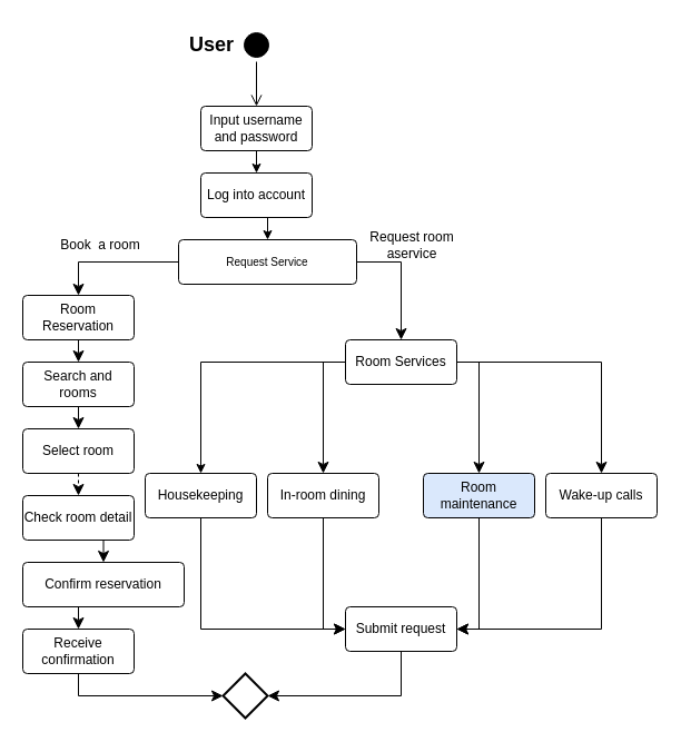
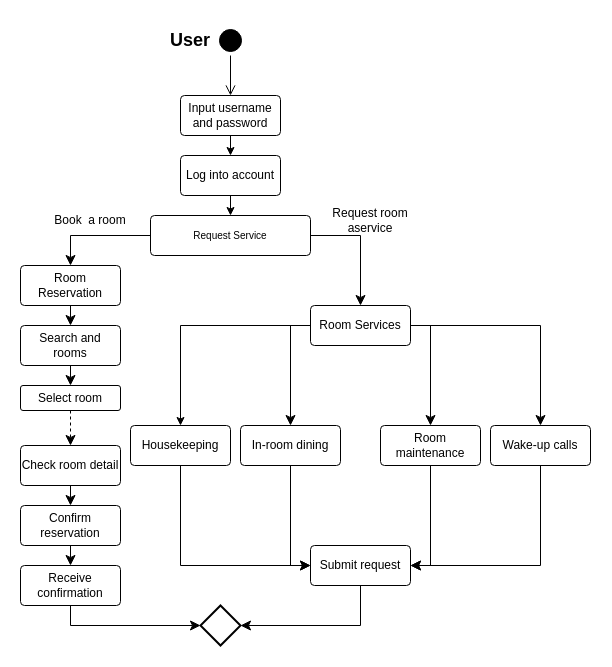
  <mxCell id="0" />
  <mxCell id="1" parent="0" />
  <mxCell id="2" style="edgeStyle=orthogonalEdgeStyle;rounded=0;orthogonalLoop=1;jettySize=auto;html=1;entryX=0.5;entryY=0;entryDx=0;entryDy=0;exitX=0;exitY=0.5;exitDx=0;exitDy=0;" edge="1" parent="1" source="5"><mxGeometry relative="1" as="geometry"><Array as="points"><mxPoint x="180" y="325" /></Array><mxPoint x="180" y="425" as="targetPoint" /></mxGeometry></mxCell>
- <mxCell id="3" value="&lt;span style=&quot;font-size: 10px;&quot;&gt;Request Service&lt;/span&gt;" style="rounded=1;arcSize=10;whiteSpace=wrap;html=1;align=center;" vertex="1" parent="1"><mxGeometry x="160" y="215" width="160" height="40" as="geometry" /></mxCell>
+ <mxCell id="3" value="&lt;span style=&quot;font-size: 10px;&quot;&gt;Request Service&lt;/span&gt;" style="rounded=1;arcSize=10;whiteSpace=wrap;html=1;align=center;" vertex="1" parent="1"><mxGeometry x="150" y="215" width="160" height="40" as="geometry" /></mxCell>
  <mxCell id="4" value="Room Reservation" style="rounded=1;arcSize=10;whiteSpace=wrap;html=1;align=center;" vertex="1" parent="1"><mxGeometry x="20" y="265" width="100" height="40" as="geometry" /></mxCell>
  <mxCell id="5" value="Room Services" style="rounded=1;arcSize=10;whiteSpace=wrap;html=1;align=center;" vertex="1" parent="1"><mxGeometry x="310" y="305" width="100" height="40" as="geometry" /></mxCell>
  <mxCell id="6" value="Search and rooms" style="rounded=1;arcSize=10;whiteSpace=wrap;html=1;align=center;" vertex="1" parent="1"><mxGeometry x="20" y="325" width="100" height="40" as="geometry" /></mxCell>
- <mxCell id="7" value="Select room" style="rounded=1;arcSize=10;whiteSpace=wrap;html=1;align=center;" vertex="1" parent="1"><mxGeometry x="20" y="385" width="100" height="40" as="geometry" /></mxCell>
+ <mxCell id="7" value="Select room" style="rounded=1;arcSize=10;whiteSpace=wrap;html=1;align=center;" vertex="1" parent="1"><mxGeometry x="20" y="385" width="100" height="25" as="geometry" /></mxCell>
  <mxCell id="8" value="Check room detail" style="rounded=1;arcSize=10;whiteSpace=wrap;html=1;align=center;" vertex="1" parent="1"><mxGeometry x="20" y="445" width="100" height="40" as="geometry" /></mxCell>
- <mxCell id="9" value="Confirm reservation" style="rounded=1;arcSize=10;whiteSpace=wrap;html=1;align=center;" vertex="1" parent="1"><mxGeometry x="20" y="505" width="145" height="40" as="geometry" /></mxCell>
+ <mxCell id="9" value="Confirm reservation" style="rounded=1;arcSize=10;whiteSpace=wrap;html=1;align=center;" vertex="1" parent="1"><mxGeometry x="20" y="505" width="100" height="40" as="geometry" /></mxCell>
  <mxCell id="10" value="Receive confirmation" style="rounded=1;arcSize=10;whiteSpace=wrap;html=1;align=center;" vertex="1" parent="1"><mxGeometry x="20" y="565" width="100" height="40" as="geometry" /></mxCell>
  <mxCell id="11" value="Housekeeping" style="rounded=1;arcSize=10;whiteSpace=wrap;html=1;align=center;" vertex="1" parent="1"><mxGeometry x="130" y="425" width="100" height="40" as="geometry" /></mxCell>
  <mxCell id="12" value="In-room dining" style="rounded=1;arcSize=10;whiteSpace=wrap;html=1;align=center;" vertex="1" parent="1"><mxGeometry x="240" y="425" width="100" height="40" as="geometry" /></mxCell>
- <mxCell id="13" value="Room maintenance" style="rounded=1;arcSize=10;whiteSpace=wrap;html=1;align=center;fillColor=#dae8fc;" vertex="1" parent="1"><mxGeometry x="380" y="425" width="100" height="40" as="geometry" /></mxCell>
+ <mxCell id="13" value="Room maintenance" style="rounded=1;arcSize=10;whiteSpace=wrap;html=1;align=center;" vertex="1" parent="1"><mxGeometry x="380" y="425" width="100" height="40" as="geometry" /></mxCell>
  <mxCell id="14" value="Wake-up calls" style="rounded=1;arcSize=10;whiteSpace=wrap;html=1;align=center;" vertex="1" parent="1"><mxGeometry x="490" y="425" width="100" height="40" as="geometry" /></mxCell>
  <mxCell id="15" value="Submit request" style="rounded=1;arcSize=10;whiteSpace=wrap;html=1;align=center;" vertex="1" parent="1"><mxGeometry x="310" y="545" width="100" height="40" as="geometry" /></mxCell>
  <mxCell id="16" value="" style="strokeWidth=2;html=1;shape=mxgraph.flowchart.decision;whiteSpace=wrap;" vertex="1" parent="1"><mxGeometry x="200" y="605" width="40" height="40" as="geometry" /></mxCell>
  <mxCell id="17" value="" style="edgeStyle=segmentEdgeStyle;endArrow=classic;html=1;curved=0;rounded=0;endSize=8;startSize=8;entryX=0.5;entryY=0;entryDx=0;entryDy=0;exitX=0;exitY=0.5;exitDx=0;exitDy=0;" edge="1" parent="1" source="3" target="4"><mxGeometry width="50" height="50" relative="1" as="geometry"><mxPoint x="400" y="565" as="sourcePoint" /><mxPoint x="450" y="515" as="targetPoint" /></mxGeometry></mxCell>
  <mxCell id="18" value="" style="edgeStyle=segmentEdgeStyle;endArrow=classic;html=1;curved=0;rounded=0;endSize=8;startSize=8;entryX=0.5;entryY=0;entryDx=0;entryDy=0;exitX=0.5;exitY=1;exitDx=0;exitDy=0;" edge="1" parent="1" source="4" target="6"><mxGeometry width="50" height="50" relative="1" as="geometry"><mxPoint x="360" y="480" as="sourcePoint" /><mxPoint x="280" y="570" as="targetPoint" /></mxGeometry></mxCell>
  <mxCell id="19" value="" style="edgeStyle=segmentEdgeStyle;endArrow=classic;html=1;curved=0;rounded=0;endSize=8;startSize=8;entryX=0.5;entryY=0;entryDx=0;entryDy=0;exitX=0.5;exitY=1;exitDx=0;exitDy=0;dashed=1;" edge="1" parent="1" source="7" target="8"><mxGeometry width="50" height="50" relative="1" as="geometry"><mxPoint x="450" y="555" as="sourcePoint" /><mxPoint x="450" y="645" as="targetPoint" /></mxGeometry></mxCell>
  <mxCell id="20" value="" style="edgeStyle=segmentEdgeStyle;endArrow=classic;html=1;curved=0;rounded=0;endSize=8;startSize=8;entryX=0.5;entryY=0;entryDx=0;entryDy=0;exitX=0.5;exitY=1;exitDx=0;exitDy=0;" edge="1" parent="1" source="6" target="7"><mxGeometry width="50" height="50" relative="1" as="geometry"><mxPoint x="460" y="565" as="sourcePoint" /><mxPoint x="460" y="655" as="targetPoint" /></mxGeometry></mxCell>
  <mxCell id="21" value="" style="edgeStyle=segmentEdgeStyle;endArrow=classic;html=1;curved=0;rounded=0;endSize=8;startSize=8;entryX=0.5;entryY=0;entryDx=0;entryDy=0;exitX=0.5;exitY=1;exitDx=0;exitDy=0;" edge="1" parent="1" source="8" target="9"><mxGeometry width="50" height="50" relative="1" as="geometry"><mxPoint x="470" y="575" as="sourcePoint" /><mxPoint x="470" y="665" as="targetPoint" /></mxGeometry></mxCell>
  <mxCell id="22" value="" style="edgeStyle=segmentEdgeStyle;endArrow=classic;html=1;curved=0;rounded=0;endSize=8;startSize=8;exitX=0.5;exitY=1;exitDx=0;exitDy=0;" edge="1" parent="1" source="9" target="10"><mxGeometry width="50" height="50" relative="1" as="geometry"><mxPoint x="480" y="585" as="sourcePoint" /><mxPoint x="480" y="675" as="targetPoint" /></mxGeometry></mxCell>
  <mxCell id="23" value="&lt;span style=&quot;color: rgba(0, 0, 0, 0); font-family: monospace; font-size: 0px; text-align: start;&quot;&gt;%3CmxGraphModel%3E%3Croot%3E%3CmxCell%20id%3D%220%22%2F%3E%3CmxCell%20id%3D%221%22%20parent%3D%220%22%2F%3E%3CmxCell%20id%3D%222%22%20value%3D%22%22%20style%3D%22edgeStyle%3DsegmentEdgeStyle%3BendArrow%3Dclassic%3Bhtml%3D1%3Bcurved%3D0%3Brounded%3D0%3BendSize%3D8%3BstartSize%3D8%3BentryX%3D0.5%3BentryY%3D0%3BentryDx%3D0%3BentryDy%3D0%3B%22%20edge%3D%221%22%20parent%3D%221%22%3E%3CmxGeometry%20width%3D%2250%22%20height%3D%2250%22%20relative%3D%221%22%20as%3D%22geometry%22%3E%3CmxPoint%20x%3D%22440%22%20y%3D%22530%22%20as%3D%22sourcePoint%22%2F%3E%3CmxPoint%20x%3D%22440%22%20y%3D%22620%22%20as%3D%22targetPoint%22%2F%3E%3C%2FmxGeometry%3E%3C%2FmxCell%3E%3C%2Froot%3E%3C%2FmxGraphModel%3E&lt;/span&gt;" style="text;html=1;align=center;verticalAlign=middle;resizable=0;points=[];autosize=1;strokeColor=none;fillColor=none;" vertex="1" parent="1"><mxGeometry x="380" y="583" width="20" height="30" as="geometry" /></mxCell>
  <mxCell id="24" value="" style="edgeStyle=elbowEdgeStyle;elbow=horizontal;endArrow=classic;html=1;curved=0;rounded=0;endSize=8;startSize=8;exitX=0.5;exitY=1;exitDx=0;exitDy=0;entryX=0;entryY=0.5;entryDx=0;entryDy=0;entryPerimeter=0;" edge="1" parent="1" source="10" target="16"><mxGeometry width="50" height="50" relative="1" as="geometry"><mxPoint x="400" y="465" as="sourcePoint" /><mxPoint x="450" y="415" as="targetPoint" /><Array as="points"><mxPoint x="70" y="645" /></Array></mxGeometry></mxCell>
  <mxCell id="25" value="" style="edgeStyle=segmentEdgeStyle;endArrow=classic;html=1;curved=0;rounded=0;endSize=8;startSize=8;entryX=0.5;entryY=0;entryDx=0;entryDy=0;exitX=1;exitY=0.5;exitDx=0;exitDy=0;" edge="1" parent="1" source="3" target="5"><mxGeometry width="50" height="50" relative="1" as="geometry"><mxPoint x="400" y="465" as="sourcePoint" /><mxPoint x="450" y="415" as="targetPoint" /></mxGeometry></mxCell>
  <mxCell id="26" value="" style="edgeStyle=segmentEdgeStyle;endArrow=classic;html=1;curved=0;rounded=0;endSize=8;startSize=8;entryX=0.5;entryY=0;entryDx=0;entryDy=0;exitX=0;exitY=0.5;exitDx=0;exitDy=0;" edge="1" parent="1" source="5" target="12"><mxGeometry width="50" height="50" relative="1" as="geometry"><mxPoint x="280" y="225" as="sourcePoint" /><mxPoint x="350" y="315" as="targetPoint" /><Array as="points"><mxPoint x="290" y="325" /></Array></mxGeometry></mxCell>
  <mxCell id="27" value="" style="edgeStyle=segmentEdgeStyle;endArrow=classic;html=1;curved=0;rounded=0;endSize=8;startSize=8;entryX=0.5;entryY=0;entryDx=0;entryDy=0;exitX=1;exitY=0.5;exitDx=0;exitDy=0;" edge="1" parent="1" source="5" target="13"><mxGeometry width="50" height="50" relative="1" as="geometry"><mxPoint x="290" y="235" as="sourcePoint" /><mxPoint x="360" y="325" as="targetPoint" /></mxGeometry></mxCell>
  <mxCell id="28" value="" style="edgeStyle=segmentEdgeStyle;endArrow=classic;html=1;curved=0;rounded=0;endSize=8;startSize=8;entryX=0.5;entryY=0;entryDx=0;entryDy=0;exitX=1;exitY=0.5;exitDx=0;exitDy=0;" edge="1" parent="1" source="5" target="14"><mxGeometry width="50" height="50" relative="1" as="geometry"><mxPoint x="300" y="245" as="sourcePoint" /><mxPoint x="370" y="335" as="targetPoint" /></mxGeometry></mxCell>
  <mxCell id="29" value="" style="edgeStyle=segmentEdgeStyle;endArrow=classic;html=1;curved=0;rounded=0;endSize=8;startSize=8;exitX=0.5;exitY=1;exitDx=0;exitDy=0;entryX=0;entryY=0.5;entryDx=0;entryDy=0;" edge="1" parent="1" target="15"><mxGeometry width="50" height="50" relative="1" as="geometry"><mxPoint x="180" y="465" as="sourcePoint" /><mxPoint x="410" y="655" as="targetPoint" /><Array as="points"><mxPoint x="180" y="565" /></Array></mxGeometry></mxCell>
  <mxCell id="30" value="" style="edgeStyle=orthogonalEdgeStyle;endArrow=classic;html=1;rounded=0;endSize=8;startSize=8;entryX=1;entryY=0.5;entryDx=0;entryDy=0;exitX=0.5;exitY=1;exitDx=0;exitDy=0;" edge="1" parent="1" source="14" target="15"><mxGeometry width="50" height="50" relative="1" as="geometry"><mxPoint x="600" y="545" as="sourcePoint" /><mxPoint x="470" y="721" as="targetPoint" /></mxGeometry></mxCell>
  <mxCell id="31" value="" style="edgeStyle=orthogonalEdgeStyle;endArrow=classic;html=1;rounded=0;endSize=8;startSize=8;entryX=1;entryY=0.5;entryDx=0;entryDy=0;exitX=0.5;exitY=1;exitDx=0;exitDy=0;" edge="1" parent="1" source="13" target="15"><mxGeometry width="50" height="50" relative="1" as="geometry"><mxPoint x="640" y="715" as="sourcePoint" /><mxPoint x="510" y="853" as="targetPoint" /></mxGeometry></mxCell>
  <mxCell id="32" value="" style="edgeStyle=orthogonalEdgeStyle;endArrow=classic;html=1;rounded=0;endSize=8;startSize=8;entryX=0;entryY=0.5;entryDx=0;entryDy=0;exitX=0.5;exitY=1;exitDx=0;exitDy=0;" edge="1" parent="1" source="12" target="15"><mxGeometry width="50" height="50" relative="1" as="geometry"><mxPoint x="560" y="485" as="sourcePoint" /><mxPoint x="430" y="623" as="targetPoint" /></mxGeometry></mxCell>
  <mxCell id="33" value="" style="edgeStyle=segmentEdgeStyle;endArrow=classic;html=1;curved=0;rounded=0;endSize=8;startSize=8;entryX=1;entryY=0.5;entryDx=0;entryDy=0;entryPerimeter=0;exitX=0.5;exitY=1;exitDx=0;exitDy=0;" edge="1" parent="1" source="15" target="16"><mxGeometry width="50" height="50" relative="1" as="geometry"><mxPoint x="400" y="665" as="sourcePoint" /><mxPoint x="450" y="615" as="targetPoint" /><Array as="points"><mxPoint x="360" y="625" /></Array></mxGeometry></mxCell>
  <mxCell id="34" value="Book&amp;nbsp; a room" style="text;html=1;align=center;verticalAlign=middle;whiteSpace=wrap;rounded=0;" vertex="1" parent="1"><mxGeometry x="50" y="205" width="80" height="30" as="geometry" /></mxCell>
  <mxCell id="35" value="Request room aservice" style="text;html=1;align=center;verticalAlign=middle;whiteSpace=wrap;rounded=0;" vertex="1" parent="1"><mxGeometry x="330" y="205" width="80" height="30" as="geometry" /></mxCell>
  <mxCell id="36" style="edgeStyle=orthogonalEdgeStyle;rounded=0;orthogonalLoop=1;jettySize=auto;html=1;exitX=0.5;exitY=1;exitDx=0;exitDy=0;entryX=0.5;entryY=0;entryDx=0;entryDy=0;" edge="1" parent="1" source="37" target="39"><mxGeometry relative="1" as="geometry" /></mxCell>
  <mxCell id="37" value="Input username and password" style="rounded=1;arcSize=10;whiteSpace=wrap;html=1;align=center;" vertex="1" parent="1"><mxGeometry x="180" y="95" width="100" height="40" as="geometry" /></mxCell>
  <mxCell id="38" style="edgeStyle=orthogonalEdgeStyle;rounded=0;orthogonalLoop=1;jettySize=auto;html=1;exitX=0.5;exitY=1;exitDx=0;exitDy=0;entryX=0.5;entryY=0;entryDx=0;entryDy=0;" edge="1" parent="1" source="39" target="3"><mxGeometry relative="1" as="geometry" /></mxCell>
  <mxCell id="39" value="Log into account" style="rounded=1;arcSize=10;whiteSpace=wrap;html=1;align=center;" vertex="1" parent="1"><mxGeometry x="180" y="155" width="100" height="40" as="geometry" /></mxCell>
  <mxCell id="40" value="" style="ellipse;html=1;shape=startState;fillColor=#000000;strokeColor=#000000;" vertex="1" parent="1"><mxGeometry x="215" y="25" width="30" height="30" as="geometry" /></mxCell>
  <mxCell id="41" value="" style="edgeStyle=orthogonalEdgeStyle;html=1;verticalAlign=bottom;endArrow=open;endSize=8;strokeColor=#000000;rounded=0;entryX=0.5;entryY=0;entryDx=0;entryDy=0;" edge="1" parent="1" source="40" target="37"><mxGeometry relative="1" as="geometry"><mxPoint x="235" y="95" as="targetPoint" /><mxPoint x="230" y="15" as="sourcePoint" /><Array as="points" /></mxGeometry></mxCell>
  <mxCell id="42" value="&lt;font style=&quot;font-size: 18px;&quot;&gt;&lt;b style=&quot;&quot;&gt;User&lt;/b&gt;&lt;/font&gt;" style="text;html=1;align=center;verticalAlign=middle;whiteSpace=wrap;rounded=0;" vertex="1" parent="1"><mxGeometry x="150" y="20" width="80" height="40" as="geometry" /></mxCell>
